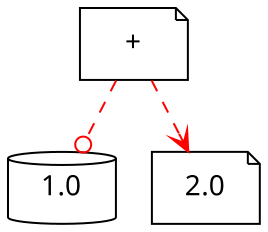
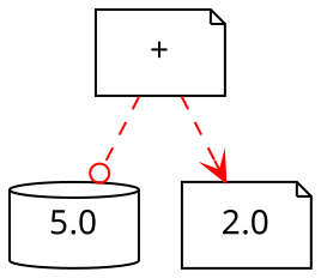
  digraph {
    fontname="Noto Sans"
    node [shape=note fontname="Noto Sans"]
    edge [color=red style=dashed fontname="Noto Sans"]
    n1 [label="+"]
-   n2 [label=1.0 shape=cylinder]
+   n2 [label=5.0 shape=cylinder]
    n3 [label=2.0]
    n1 -> n2 [arrowhead=odot]
    n1 -> n3 [arrowhead=vee]
  }
